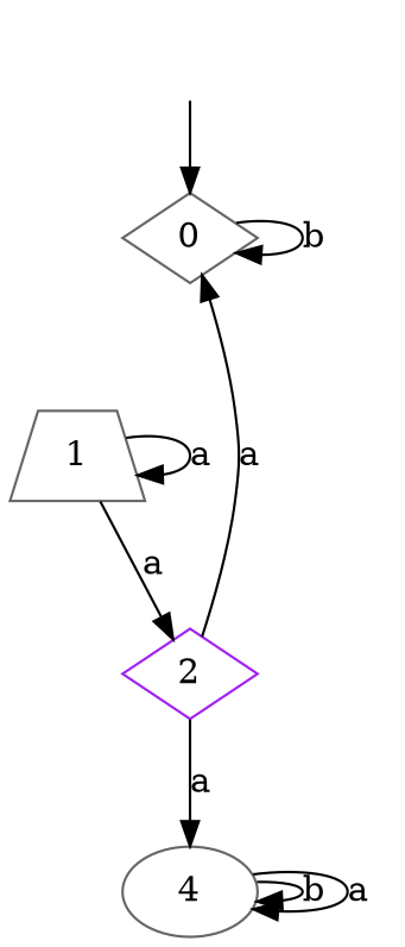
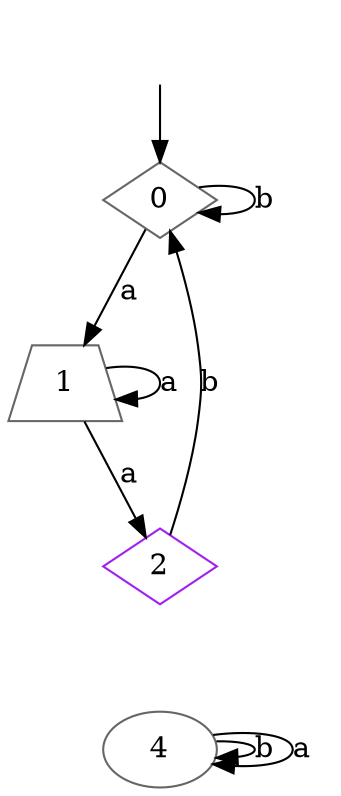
  digraph {
    node [color=gray40 shape=diamond]
    0
    1 [shape=trapezium]
    2 [color=purple]
    i0 [style=invis color="" shape=""]
    n5 [label=4 shape=ellipse]
    0 -> 0 [label=b]
+   0 -> 1 [label=a]
    1 -> 1 [label=a]
    1 -> 2 [label=a]
-   2 -> 0 [label=a]
-   2 -> n5 [label=a]
+   2 -> 0 [label=b]
    i0 -> 0
    n5 -> n5 [label=b]
    n5 -> n5 [label=a]
  }
